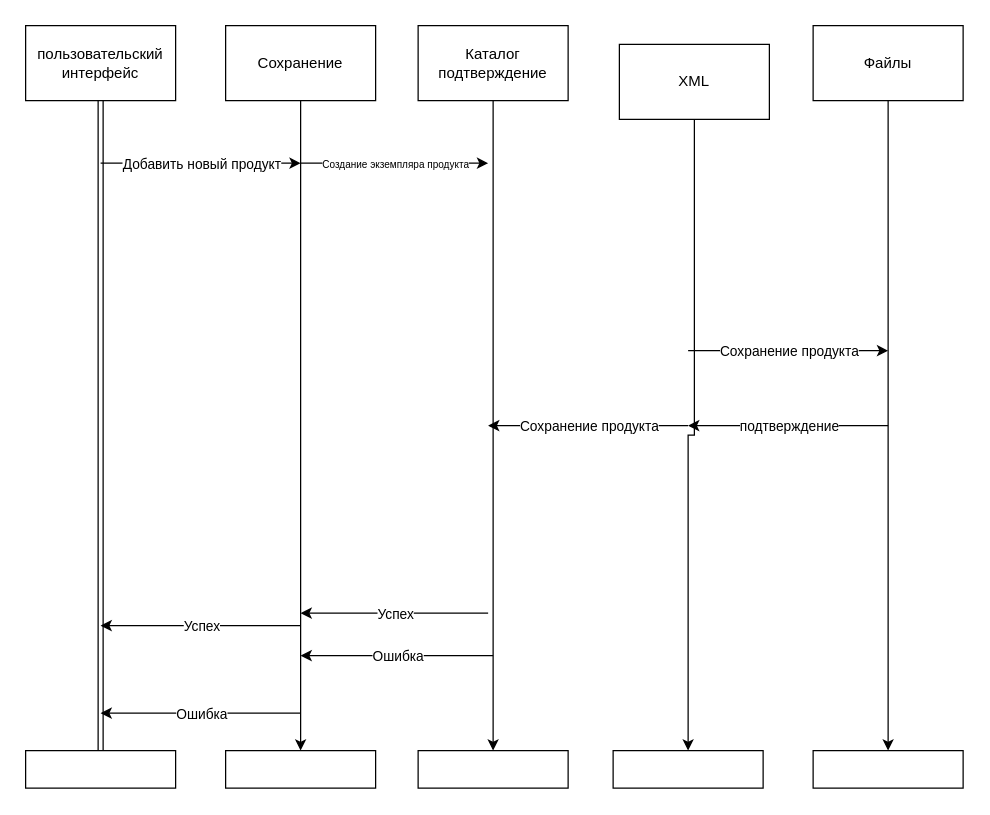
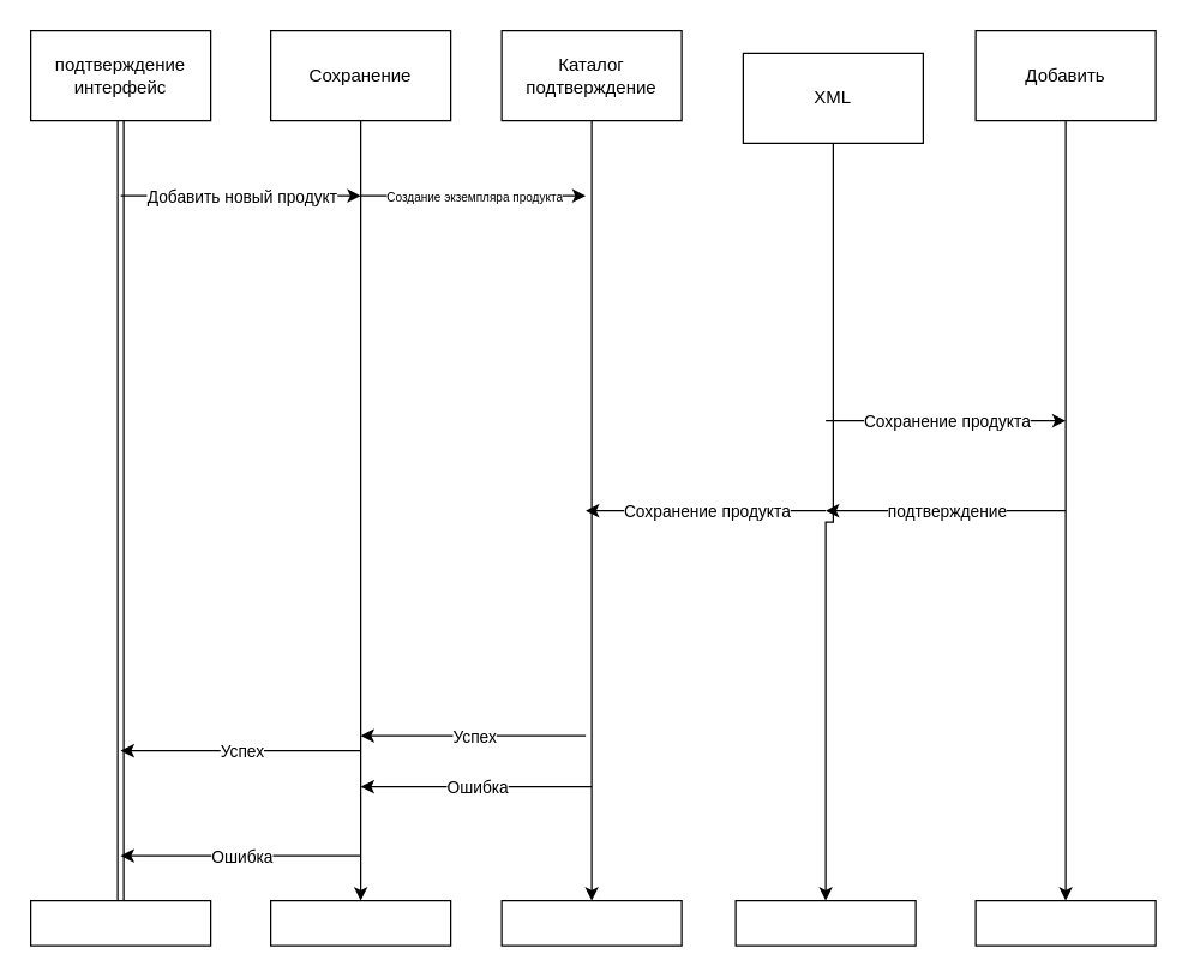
  <mxCell id="0" />
  <mxCell id="1" parent="0" />
  <mxCell id="2" value="" style="edgeStyle=orthogonalEdgeStyle;rounded=0;orthogonalLoop=1;jettySize=auto;html=1;shape=link;" parent="1" source="3" target="4" edge="1"><mxGeometry relative="1" as="geometry" /></mxCell>
- <mxCell id="3" value="&lt;font style=&quot;vertical-align: inherit;&quot;&gt;&lt;font style=&quot;vertical-align: inherit;&quot;&gt;пользовательский интерфейс&lt;/font&gt;&lt;/font&gt;" style="rounded=0;whiteSpace=wrap;html=1;" parent="1" vertex="1"><mxGeometry x="20" y="20" width="120" height="60" as="geometry" /></mxCell>
+ <mxCell id="3" value="&lt;font style=&quot;vertical-align: inherit;&quot;&gt;&lt;font style=&quot;vertical-align: inherit;&quot;&gt;подтверждение интерфейс&lt;/font&gt;&lt;/font&gt;" style="rounded=0;whiteSpace=wrap;html=1;" parent="1" vertex="1"><mxGeometry x="20" y="20" width="120" height="60" as="geometry" /></mxCell>
  <mxCell id="4" value="" style="whiteSpace=wrap;html=1;rounded=0;" parent="1" vertex="1"><mxGeometry x="20" y="600" width="120" height="30" as="geometry" /></mxCell>
  <mxCell id="5" value="" style="endArrow=classic;html=1;rounded=0;" parent="1" edge="1"><mxGeometry relative="1" as="geometry"><mxPoint x="80" y="130" as="sourcePoint" /><mxPoint x="240" y="130" as="targetPoint" /></mxGeometry></mxCell>
  <mxCell id="6" value="&lt;font style=&quot;vertical-align: inherit;&quot;&gt;&lt;font style=&quot;vertical-align: inherit;&quot;&gt;Добавить новый продукт&lt;/font&gt;&lt;/font&gt;" style="edgeLabel;resizable=0;html=1;;align=center;verticalAlign=middle;" parent="5" connectable="0" vertex="1"><mxGeometry relative="1" as="geometry" /></mxCell>
  <mxCell id="7" value="" style="edgeStyle=orthogonalEdgeStyle;rounded=0;orthogonalLoop=1;jettySize=auto;html=1;" parent="1" source="8" target="9" edge="1"><mxGeometry relative="1" as="geometry" /></mxCell>
  <mxCell id="8" value="&lt;font style=&quot;vertical-align: inherit;&quot;&gt;&lt;font style=&quot;vertical-align: inherit;&quot;&gt;Каталог подтверждение&lt;/font&gt;&lt;/font&gt;" style="rounded=0;whiteSpace=wrap;html=1;" parent="1" vertex="1"><mxGeometry x="334" y="20" width="120" height="60" as="geometry" /></mxCell>
  <mxCell id="9" value="" style="whiteSpace=wrap;html=1;rounded=0;" parent="1" vertex="1"><mxGeometry x="334" y="600" width="120" height="30" as="geometry" /></mxCell>
  <mxCell id="10" value="" style="edgeStyle=orthogonalEdgeStyle;rounded=0;orthogonalLoop=1;jettySize=auto;html=1;" parent="1" source="11" target="20" edge="1"><mxGeometry relative="1" as="geometry" /></mxCell>
  <mxCell id="11" value="XML" style="rounded=0;whiteSpace=wrap;html=1;" parent="1" vertex="1"><mxGeometry x="495" y="35" width="120" height="60" as="geometry" /></mxCell>
  <mxCell id="12" value="" style="edgeStyle=orthogonalEdgeStyle;rounded=0;orthogonalLoop=1;jettySize=auto;html=1;" parent="1" source="13" target="19" edge="1"><mxGeometry relative="1" as="geometry" /></mxCell>
- <mxCell id="13" value="Файлы" style="rounded=0;whiteSpace=wrap;html=1;" parent="1" vertex="1"><mxGeometry x="650" y="20" width="120" height="60" as="geometry" /></mxCell>
+ <mxCell id="13" value="Добавить" style="rounded=0;whiteSpace=wrap;html=1;" parent="1" vertex="1"><mxGeometry x="650" y="20" width="120" height="60" as="geometry" /></mxCell>
  <mxCell id="14" value="" style="edgeStyle=orthogonalEdgeStyle;rounded=0;orthogonalLoop=1;jettySize=auto;html=1;" parent="1" source="15" target="16" edge="1"><mxGeometry relative="1" as="geometry" /></mxCell>
  <mxCell id="15" value="Сохранение" style="rounded=0;whiteSpace=wrap;html=1;" parent="1" vertex="1"><mxGeometry x="180" y="20" width="120" height="60" as="geometry" /></mxCell>
  <mxCell id="16" value="" style="rounded=0;whiteSpace=wrap;html=1;" parent="1" vertex="1"><mxGeometry x="180" y="600" width="120" height="30" as="geometry" /></mxCell>
  <mxCell id="17" value="" style="endArrow=classic;html=1;rounded=0;" parent="1" edge="1"><mxGeometry relative="1" as="geometry"><mxPoint x="240" y="130" as="sourcePoint" /><mxPoint x="390" y="130" as="targetPoint" /></mxGeometry></mxCell>
  <mxCell id="18" value="&lt;p style=&quot;line-height: 120%; font-size: 8px;&quot;&gt;Создание экземпляра продукта&lt;/p&gt;" style="edgeLabel;resizable=0;html=1;;align=center;verticalAlign=middle;" parent="17" connectable="0" vertex="1"><mxGeometry relative="1" as="geometry" /></mxCell>
  <mxCell id="19" value="" style="whiteSpace=wrap;html=1;rounded=0;" parent="1" vertex="1"><mxGeometry x="650" y="600" width="120" height="30" as="geometry" /></mxCell>
  <mxCell id="20" value="" style="whiteSpace=wrap;html=1;rounded=0;" parent="1" vertex="1"><mxGeometry x="490" y="600" width="120" height="30" as="geometry" /></mxCell>
  <mxCell id="21" value="" style="endArrow=classic;html=1;rounded=0;" parent="1" edge="1"><mxGeometry relative="1" as="geometry"><mxPoint x="550" y="280" as="sourcePoint" /><mxPoint x="710" y="280" as="targetPoint" /></mxGeometry></mxCell>
  <mxCell id="22" value="Сохранение продукта" style="edgeLabel;resizable=0;html=1;;align=center;verticalAlign=middle;" parent="21" connectable="0" vertex="1"><mxGeometry relative="1" as="geometry" /></mxCell>
  <mxCell id="23" value="" style="endArrow=classic;html=1;rounded=0;" parent="1" edge="1"><mxGeometry relative="1" as="geometry"><mxPoint x="710" y="340" as="sourcePoint" /><mxPoint x="550" y="340" as="targetPoint" /></mxGeometry></mxCell>
  <mxCell id="24" value="подтверждение" style="edgeLabel;resizable=0;html=1;;align=center;verticalAlign=middle;" parent="23" connectable="0" vertex="1"><mxGeometry relative="1" as="geometry" /></mxCell>
  <mxCell id="25" value="" style="endArrow=classic;html=1;rounded=0;" parent="1" edge="1"><mxGeometry relative="1" as="geometry"><mxPoint x="550" y="340" as="sourcePoint" /><mxPoint x="390" y="340" as="targetPoint" /></mxGeometry></mxCell>
  <mxCell id="26" value="Сохранение продукта" style="edgeLabel;resizable=0;html=1;;align=center;verticalAlign=middle;" parent="25" connectable="0" vertex="1"><mxGeometry relative="1" as="geometry" /></mxCell>
  <mxCell id="27" value="" style="endArrow=classic;html=1;rounded=0;" edge="1" parent="1"><mxGeometry relative="1" as="geometry"><mxPoint x="390" y="490" as="sourcePoint" /><mxPoint x="240" y="490" as="targetPoint" /></mxGeometry></mxCell>
  <mxCell id="28" value="Успех" style="edgeLabel;resizable=0;html=1;;align=center;verticalAlign=middle;" connectable="0" vertex="1" parent="27"><mxGeometry relative="1" as="geometry" /></mxCell>
  <mxCell id="29" value="" style="endArrow=classic;html=1;rounded=0;" edge="1" parent="1"><mxGeometry relative="1" as="geometry"><mxPoint x="394" y="524" as="sourcePoint" /><mxPoint x="240" y="524" as="targetPoint" /></mxGeometry></mxCell>
  <mxCell id="30" value="Ошибка" style="edgeLabel;resizable=0;html=1;;align=center;verticalAlign=middle;" connectable="0" vertex="1" parent="29"><mxGeometry relative="1" as="geometry" /></mxCell>
  <mxCell id="31" value="" style="endArrow=classic;html=1;rounded=0;" edge="1" parent="1"><mxGeometry relative="1" as="geometry"><mxPoint x="240" y="500" as="sourcePoint" /><mxPoint x="80" y="500" as="targetPoint" /></mxGeometry></mxCell>
  <mxCell id="32" value="Успех" style="edgeLabel;resizable=0;html=1;;align=center;verticalAlign=middle;" connectable="0" vertex="1" parent="31"><mxGeometry relative="1" as="geometry" /></mxCell>
  <mxCell id="33" value="" style="endArrow=classic;html=1;rounded=0;" edge="1" parent="1"><mxGeometry relative="1" as="geometry"><mxPoint x="240" y="570" as="sourcePoint" /><mxPoint x="80" y="570" as="targetPoint" /></mxGeometry></mxCell>
  <mxCell id="34" value="Ошибка" style="edgeLabel;resizable=0;html=1;;align=center;verticalAlign=middle;" connectable="0" vertex="1" parent="33"><mxGeometry relative="1" as="geometry" /></mxCell>
